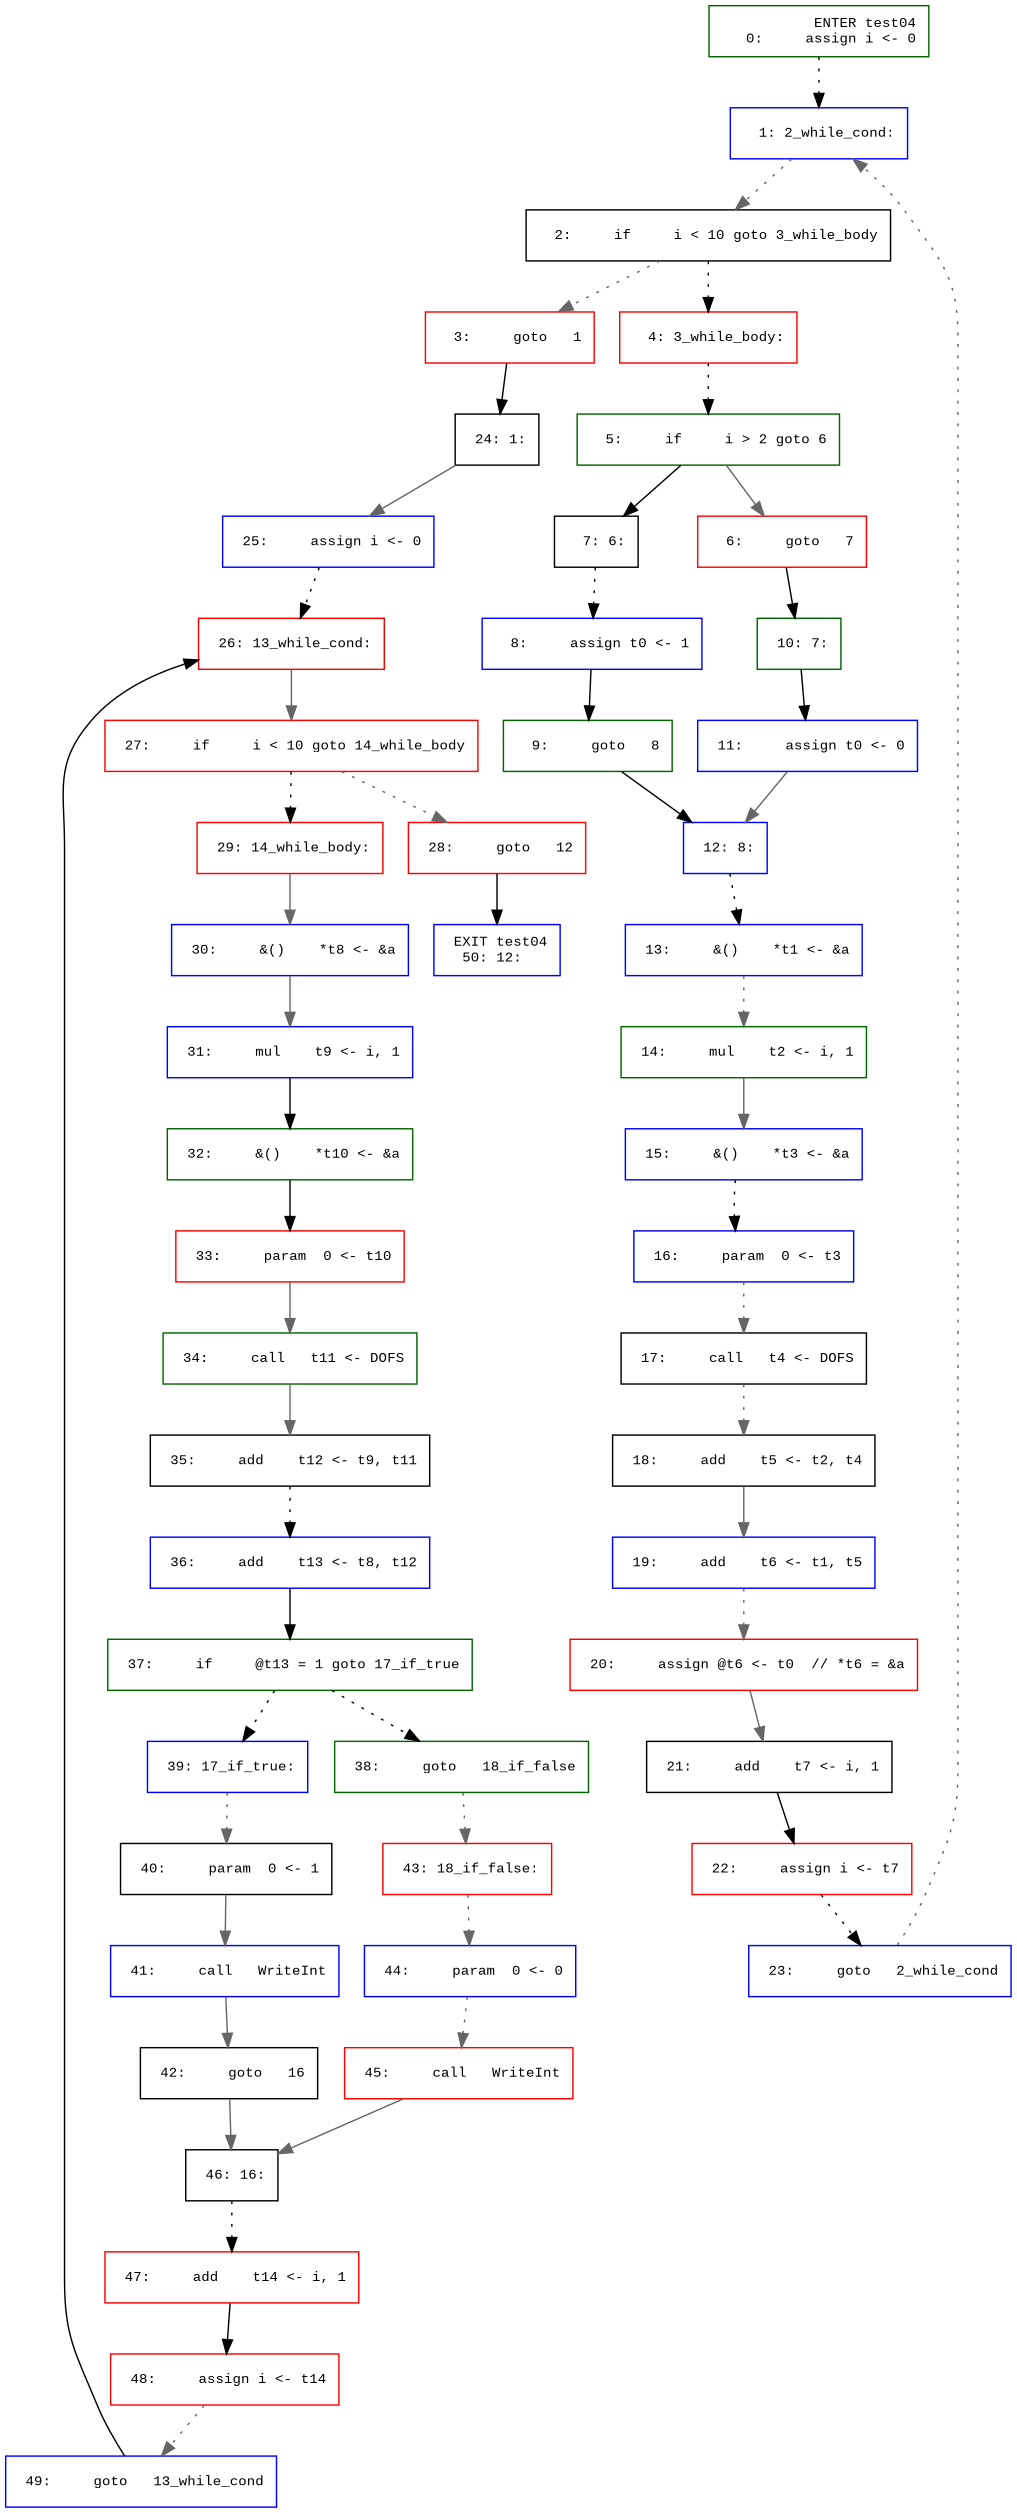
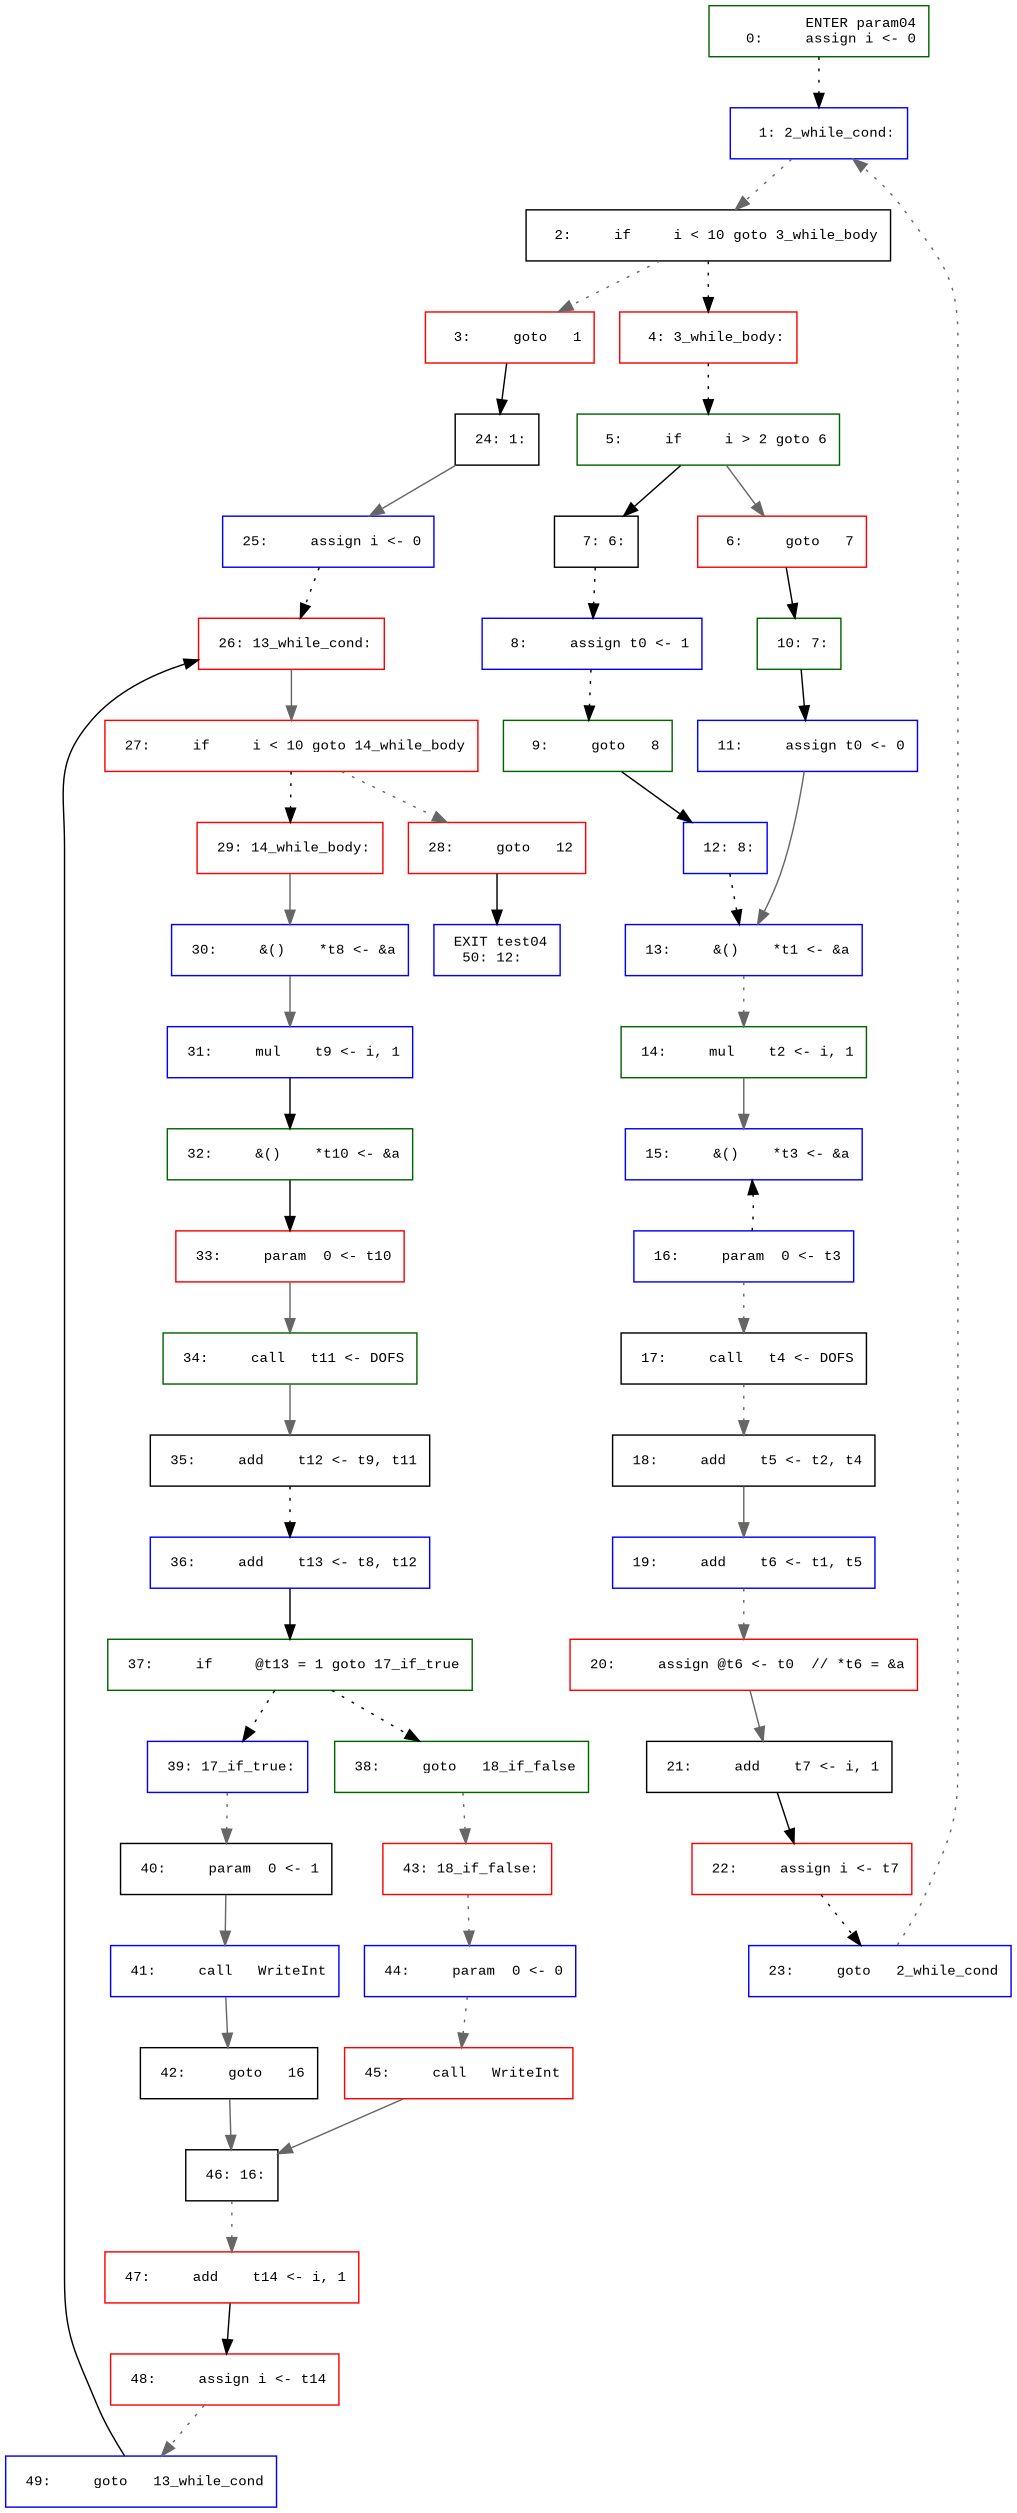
  digraph {
    fontname="Times New Roman"
    fontsize=10
    node [color=blue fontname="Courier New" fontsize=10 shape=box]
    edge [color=gray40 fontname="Times New Roman" fontsize=10 style=dotted]
-   n1 [color=darkgreen label=" ENTER test04\r   0:     assign i <- 0\l"]
+   n1 [color=darkgreen label=" ENTER param04\r   0:     assign i <- 0\l"]
    n2 [label="  1: 2_while_cond:\l"]
    n3 [color=black label="  2:     if     i < 10 goto 3_while_body\l"]
    n4 [color=red label="  4: 3_while_body:\l"]
    n5 [color=red label="  3:     goto   1\l"]
    n6 [color=darkgreen label="  5:     if     i > 2 goto 6\l"]
    n7 [color=black label=" 24: 1:\l"]
    n8 [color=black label="  7: 6:\l"]
    n9 [color=red label="  6:     goto   7\l"]
    n10 [label=" 25:     assign i <- 0\l"]
    n11 [color=red label=" 26: 13_while_cond:\l"]
    n12 [label="  8:     assign t0 <- 1\l"]
    n13 [color=darkgreen label=" 10: 7:\l"]
    n14 [color=darkgreen label="  9:     goto   8\l"]
    n15 [label=" 11:     assign t0 <- 0\l"]
    n16 [label=" 12: 8:\l"]
    n17 [label=" 13:     &()    *t1 <- &a\l"]
    n18 [color=darkgreen label=" 14:     mul    t2 <- i, 1\l"]
    n19 [label=" 15:     &()    *t3 <- &a\l"]
    n20 [label=" 16:     param  0 <- t3\l"]
    n21 [color=black label=" 17:     call   t4 <- DOFS\l"]
    n22 [color=black label=" 18:     add    t5 <- t2, t4\l"]
    n23 [label=" 19:     add    t6 <- t1, t5\l"]
    n24 [color=red label=" 20:     assign @t6 <- t0  // *t6 = &a\l"]
    n25 [color=black label=" 21:     add    t7 <- i, 1\l"]
    n26 [color=red label=" 22:     assign i <- t7\l"]
    n27 [label=" 23:     goto   2_while_cond\l"]
    n28 [color=red label=" 27:     if     i < 10 goto 14_while_body\l"]
    n29 [color=red label=" 29: 14_while_body:\l"]
    n30 [color=red label=" 28:     goto   12\l"]
    n31 [label=" 30:     &()    *t8 <- &a\l"]
    n32 [label=" EXIT test04\r  50: 12:\l"]
    n33 [label=" 31:     mul    t9 <- i, 1\l"]
    n34 [color=darkgreen label=" 32:     &()    *t10 <- &a\l"]
    n35 [color=red label=" 33:     param  0 <- t10\l"]
    n36 [color=darkgreen label=" 34:     call   t11 <- DOFS\l"]
    n37 [color=black label=" 35:     add    t12 <- t9, t11\l"]
    n38 [label=" 36:     add    t13 <- t8, t12\l"]
    n39 [color=darkgreen label=" 37:     if     @t13 = 1 goto 17_if_true\l"]
    n40 [label=" 39: 17_if_true:\l"]
    n41 [color=darkgreen label=" 38:     goto   18_if_false\l"]
    n42 [color=black label=" 40:     param  0 <- 1\l"]
    n43 [color=red label=" 43: 18_if_false:\l"]
    n44 [label=" 41:     call   WriteInt\l"]
    n45 [label=" 44:     param  0 <- 0\l"]
    n46 [color=red label=" 45:     call   WriteInt\l"]
    n47 [color=black label=" 42:     goto   16\l"]
    n48 [color=black label=" 46: 16:\l"]
    n49 [color=red label=" 47:     add    t14 <- i, 1\l"]
    n50 [color=red label=" 48:     assign i <- t14\l"]
    n51 [label=" 49:     goto   13_while_cond\l"]
    n1 -> n2 [color=black]
    n2 -> n3
    n3 -> n4 [color=black]
    n3 -> n5
    n4 -> n6 [color=black]
    n5 -> n7 [color=black style=solid]
    n6 -> n8 [color=black style=solid]
    n6 -> n9 [style=solid]
    n7 -> n10 [style=solid]
    n8 -> n12 [color=black]
    n9 -> n13 [color=black style=solid]
    n10 -> n11 [color=black]
    n11 -> n28 [style=solid]
-   n12 -> n14 [color=black style=solid]
+   n12 -> n14 [color=black]
    n13 -> n15 [color=black style=solid]
    n14 -> n16 [color=black style=solid]
-   n15 -> n16 [style=solid]
+   n15 -> n17 [style=solid]
    n16 -> n17 [color=black]
    n17 -> n18
    n18 -> n19 [style=solid]
-   n19 -> n20 [color=black]
+   n20 -> n19 [color=black]
    n20 -> n21
    n21 -> n22
    n22 -> n23 [style=solid]
    n23 -> n24
    n24 -> n25 [style=solid]
    n25 -> n26 [color=black style=solid]
    n26 -> n27 [color=black]
    n27 -> n2
    n28 -> n29 [color=black]
    n28 -> n30
    n29 -> n31 [style=solid]
    n30 -> n32 [color=black style=solid]
    n31 -> n33 [style=solid]
    n33 -> n34 [color=black style=solid]
    n34 -> n35 [color=black style=solid]
    n35 -> n36 [style=solid]
    n36 -> n37 [style=solid]
    n37 -> n38 [color=black]
    n38 -> n39 [color=black style=solid]
    n39 -> n40 [color=black]
    n39 -> n41 [color=black]
    n40 -> n42
    n41 -> n43
    n42 -> n44 [style=solid]
    n43 -> n45
    n44 -> n47 [style=solid]
    n45 -> n46
    n46 -> n48 [style=solid]
    n47 -> n48 [style=solid]
-   n48 -> n49 [color=black]
+   n48 -> n49
    n49 -> n50 [color=black style=solid]
    n50 -> n51
    n51 -> n11 [color=black style=solid]
  }
